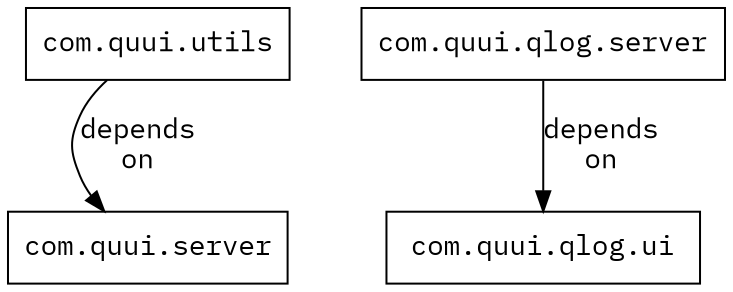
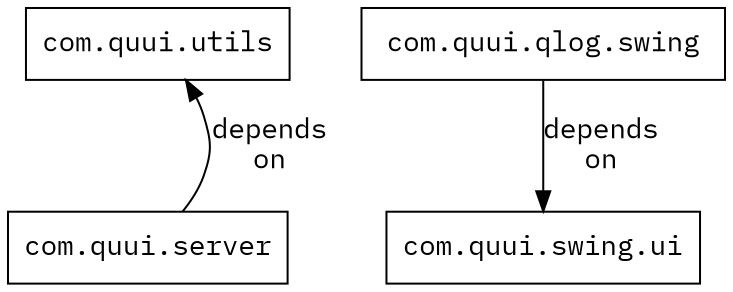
  digraph {
    fontname="IBM Plex Mono"
    node [fontname="IBM Plex Mono" shape=box]
    edge [fontname="IBM Plex Mono"]
    n1 [label="com.quui.utils"]
    n2 [label="com.quui.server"]
-   n3 [label="com.quui.qlog.ui"]
-   n4 [label="com.quui.qlog.server"]
-   n1 -> n2 [label="depends\non"]
+   n3 [label="com.quui.swing.ui"]
+   n4 [label="com.quui.qlog.swing"]
+   n2 -> n1 [label="depends\non"]
    n4 -> n3 [label="depends\non"]
  }
